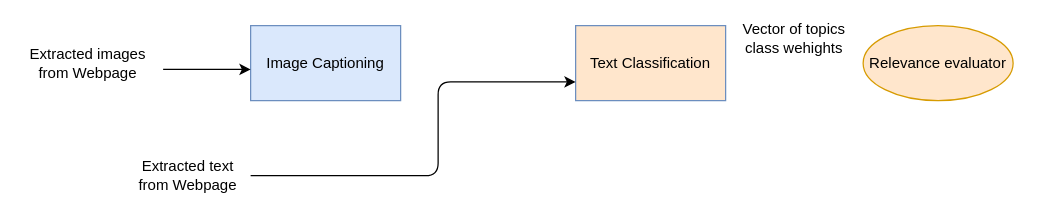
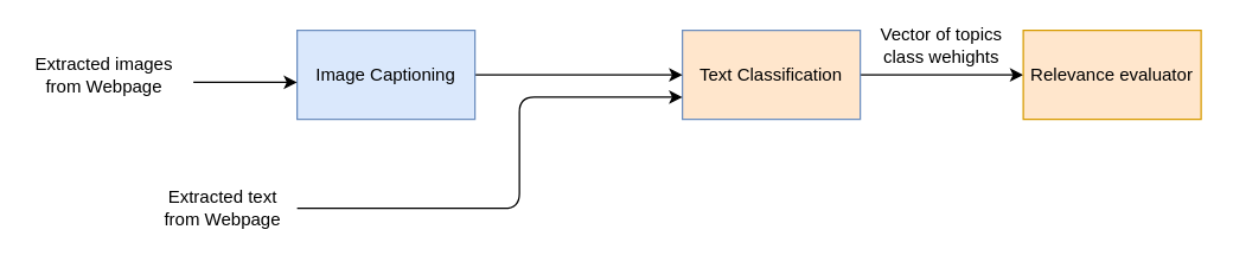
  <mxCell id="0" />
  <mxCell id="1" parent="0" />
+ <mxCell id="2" style="edgeStyle=orthogonalEdgeStyle;rounded=0;orthogonalLoop=1;jettySize=auto;html=1;exitX=1;exitY=0.5;exitDx=0;exitDy=0;entryX=0;entryY=0.5;entryDx=0;entryDy=0;" edge="1" parent="1" source="3" target="10"><mxGeometry relative="1" as="geometry"><mxPoint x="670" y="50" as="targetPoint" /></mxGeometry></mxCell>
  <mxCell id="3" value="Text Classification" style="rounded=0;whiteSpace=wrap;html=1;fillColor=#ffe6cc;strokeColor=#6c8ebf;" vertex="1" parent="1"><mxGeometry x="460" y="20" width="120" height="60" as="geometry" /></mxCell>
+ <mxCell id="4" style="edgeStyle=orthogonalEdgeStyle;rounded=0;orthogonalLoop=1;jettySize=auto;html=1;exitX=1;exitY=0.5;exitDx=0;exitDy=0;entryX=0;entryY=0.5;entryDx=0;entryDy=0;" edge="1" parent="1" source="5" target="3"><mxGeometry relative="1" as="geometry" /></mxCell>
  <mxCell id="5" value="Image Captioning " style="rounded=0;whiteSpace=wrap;html=1;fillColor=#dae8fc;strokeColor=#6c8ebf;" vertex="1" parent="1"><mxGeometry x="200" y="20" width="120" height="60" as="geometry" /></mxCell>
  <mxCell id="6" value="" style="endArrow=classic;html=1;entryX=0;entryY=0.75;entryDx=0;entryDy=0;" edge="1" parent="1" target="3"><mxGeometry width="50" height="50" relative="1" as="geometry"><mxPoint x="200" y="140" as="sourcePoint" /><mxPoint x="430" y="140" as="targetPoint" /><Array as="points"><mxPoint x="350" y="140" /><mxPoint x="350" y="65" /></Array></mxGeometry></mxCell>
  <mxCell id="7" value="Extracted text from Webpage" style="text;html=1;strokeColor=none;fillColor=none;align=center;verticalAlign=middle;whiteSpace=wrap;rounded=0;" vertex="1" parent="1"><mxGeometry x="100" y="130" width="100" height="20" as="geometry" /></mxCell>
  <mxCell id="8" value="" style="endArrow=classic;html=1;" edge="1" parent="1"><mxGeometry width="50" height="50" relative="1" as="geometry"><mxPoint x="130" y="55" as="sourcePoint" /><mxPoint x="200" y="55" as="targetPoint" /></mxGeometry></mxCell>
  <mxCell id="9" value="Extracted images from Webpage" style="text;html=1;strokeColor=none;fillColor=none;align=center;verticalAlign=middle;whiteSpace=wrap;rounded=0;" vertex="1" parent="1"><mxGeometry x="20" y="40" width="100" height="20" as="geometry" /></mxCell>
- <mxCell id="10" value="Relevance evaluator" style="ellipse;whiteSpace=wrap;html=1;fillColor=#ffe6cc;strokeColor=#d79b00;" vertex="1" parent="1"><mxGeometry x="690" y="20" width="120" height="60" as="geometry" /></mxCell>
+ <mxCell id="10" value="Relevance evaluator" style="rounded=0;whiteSpace=wrap;html=1;fillColor=#ffe6cc;strokeColor=#d79b00;" vertex="1" parent="1"><mxGeometry x="690" y="20" width="120" height="60" as="geometry" /></mxCell>
  <mxCell id="11" value="Vector of topics class wehights" style="text;html=1;strokeColor=none;fillColor=none;align=center;verticalAlign=middle;whiteSpace=wrap;rounded=0;" vertex="1" parent="1"><mxGeometry x="590" y="20" width="90" height="20" as="geometry" /></mxCell>
